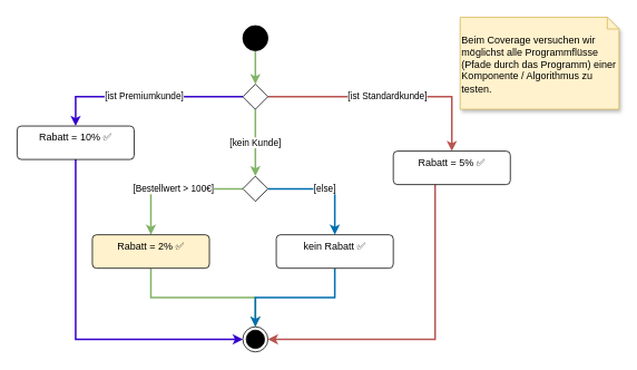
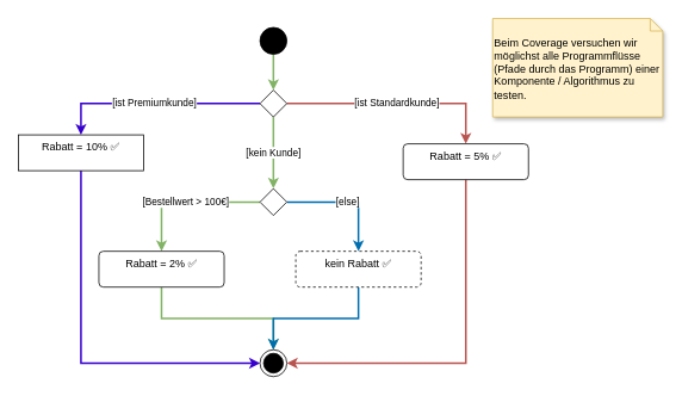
  <mxCell id="0" />
  <mxCell id="1" parent="0" />
  <mxCell id="2" style="edgeStyle=orthogonalEdgeStyle;rounded=0;orthogonalLoop=1;jettySize=auto;html=1;fillColor=#d5e8d4;strokeColor=#82b366;strokeWidth=2;" edge="1" parent="1" source="3" target="7"><mxGeometry relative="1" as="geometry" /></mxCell>
  <mxCell id="3" value="" style="ellipse;fillColor=strokeColor;html=1;" vertex="1" parent="1"><mxGeometry x="290" y="30" width="30" height="30" as="geometry" /></mxCell>
  <mxCell id="4" value="[ist Premiumkunde]" style="edgeStyle=orthogonalEdgeStyle;rounded=0;orthogonalLoop=1;jettySize=auto;html=1;fillColor=#6a00ff;strokeColor=#3700CC;strokeWidth=2;" edge="1" parent="1" source="7" target="9"><mxGeometry relative="1" as="geometry" /></mxCell>
  <mxCell id="5" value="[ist Standardkunde]" style="edgeStyle=orthogonalEdgeStyle;rounded=0;orthogonalLoop=1;jettySize=auto;html=1;fillColor=#f8cecc;strokeColor=#b85450;strokeWidth=2;" edge="1" parent="1" source="7" target="11"><mxGeometry relative="1" as="geometry" /></mxCell>
  <mxCell id="6" value="[kein Kunde]" style="edgeStyle=orthogonalEdgeStyle;rounded=0;orthogonalLoop=1;jettySize=auto;html=1;fillColor=#d5e8d4;strokeColor=#82b366;strokeWidth=2;" edge="1" parent="1" source="7" target="14"><mxGeometry relative="1" as="geometry" /></mxCell>
  <mxCell id="7" value="" style="rhombus;" vertex="1" parent="1"><mxGeometry x="290" y="100" width="30" height="30" as="geometry" /></mxCell>
  <mxCell id="8" style="edgeStyle=orthogonalEdgeStyle;rounded=0;orthogonalLoop=1;jettySize=auto;html=1;entryX=0;entryY=0.5;entryDx=0;entryDy=0;fillColor=#6a00ff;strokeColor=#3700CC;strokeWidth=2;" edge="1" parent="1" source="9" target="19"><mxGeometry relative="1" as="geometry"><Array as="points"><mxPoint x="90" y="405" /></Array></mxGeometry></mxCell>
- <mxCell id="9" value="Rabatt = 10% ✅" style="html=1;align=center;verticalAlign=top;rounded=1;absoluteArcSize=1;arcSize=10;dashed=0;whiteSpace=wrap;" vertex="1" parent="1"><mxGeometry x="20" y="150" width="140" height="40" as="geometry" /></mxCell>
+ <mxCell id="9" value="Rabatt = 10% ✅" style="html=1;align=center;verticalAlign=top;absoluteArcSize=1;arcSize=10;dashed=0;whiteSpace=wrap;rounded=0;" vertex="1" parent="1"><mxGeometry x="20" y="150" width="140" height="40" as="geometry" /></mxCell>
  <mxCell id="10" style="edgeStyle=orthogonalEdgeStyle;rounded=0;orthogonalLoop=1;jettySize=auto;html=1;entryX=1;entryY=0.5;entryDx=0;entryDy=0;fillColor=#f8cecc;strokeColor=#b85450;strokeWidth=2;" edge="1" parent="1" source="11" target="19"><mxGeometry relative="1" as="geometry"><Array as="points"><mxPoint x="520" y="405" /></Array></mxGeometry></mxCell>
- <mxCell id="11" value="Rabatt = 5% ✅" style="html=1;align=center;verticalAlign=top;rounded=1;absoluteArcSize=1;arcSize=10;dashed=0;whiteSpace=wrap;" vertex="1" parent="1"><mxGeometry x="470" y="180" width="140" height="40" as="geometry" /></mxCell>
+ <mxCell id="11" value="Rabatt = 5% ✅" style="html=1;align=center;verticalAlign=top;rounded=1;absoluteArcSize=1;arcSize=10;dashed=0;whiteSpace=wrap;" vertex="1" parent="1"><mxGeometry x="450" y="160" width="140" height="40" as="geometry" /></mxCell>
  <mxCell id="12" value="[Bestellwert &amp;gt; 100€]" style="edgeStyle=orthogonalEdgeStyle;rounded=0;orthogonalLoop=1;jettySize=auto;html=1;fillColor=#d5e8d4;strokeColor=#82b366;strokeWidth=2;" edge="1" parent="1" source="14" target="16"><mxGeometry relative="1" as="geometry" /></mxCell>
  <mxCell id="13" value="[else]" style="edgeStyle=orthogonalEdgeStyle;rounded=0;orthogonalLoop=1;jettySize=auto;html=1;fillColor=#1ba1e2;strokeColor=#006EAF;strokeWidth=2;" edge="1" parent="1" source="14" target="18"><mxGeometry relative="1" as="geometry" /></mxCell>
  <mxCell id="14" value="" style="rhombus;" vertex="1" parent="1"><mxGeometry x="290" y="210" width="30" height="30" as="geometry" /></mxCell>
  <mxCell id="15" style="edgeStyle=orthogonalEdgeStyle;rounded=0;orthogonalLoop=1;jettySize=auto;html=1;exitX=0.5;exitY=1;exitDx=0;exitDy=0;fillColor=#d5e8d4;strokeColor=#82b366;strokeWidth=2;" edge="1" parent="1" source="16" target="19"><mxGeometry relative="1" as="geometry" /></mxCell>
- <mxCell id="16" value="Rabatt = 2% ✅" style="html=1;align=center;verticalAlign=top;rounded=1;absoluteArcSize=1;arcSize=10;dashed=0;whiteSpace=wrap;fillColor=#fff2cc;" vertex="1" parent="1"><mxGeometry x="110" y="280" width="140" height="40" as="geometry" /></mxCell>
+ <mxCell id="16" value="Rabatt = 2% ✅" style="html=1;align=center;verticalAlign=top;rounded=1;absoluteArcSize=1;arcSize=10;dashed=0;whiteSpace=wrap;" vertex="1" parent="1"><mxGeometry x="110" y="280" width="140" height="40" as="geometry" /></mxCell>
  <mxCell id="17" style="edgeStyle=orthogonalEdgeStyle;rounded=0;orthogonalLoop=1;jettySize=auto;html=1;exitX=0.5;exitY=1;exitDx=0;exitDy=0;fillColor=#1ba1e2;strokeColor=#006EAF;strokeWidth=2;" edge="1" parent="1" source="18" target="19"><mxGeometry relative="1" as="geometry" /></mxCell>
- <mxCell id="18" value="kein Rabatt ✅" style="html=1;align=center;verticalAlign=top;rounded=1;absoluteArcSize=1;arcSize=10;dashed=0;whiteSpace=wrap;" vertex="1" parent="1"><mxGeometry x="330" y="280" width="140" height="40" as="geometry" /></mxCell>
+ <mxCell id="18" value="kein Rabatt ✅" style="html=1;align=center;verticalAlign=top;rounded=1;absoluteArcSize=1;arcSize=10;dashed=1;whiteSpace=wrap;" vertex="1" parent="1"><mxGeometry x="330" y="280" width="140" height="40" as="geometry" /></mxCell>
  <mxCell id="19" value="" style="ellipse;html=1;shape=endState;fillColor=strokeColor;" vertex="1" parent="1"><mxGeometry x="290" y="390" width="30" height="30" as="geometry" /></mxCell>
  <mxCell id="20" value="Beim Coverage versuchen wir möglichst alle Programmflüsse (Pfade durch das Programm) einer Komponente / Algorithmus zu testen." style="shape=note2;boundedLbl=1;whiteSpace=wrap;html=1;size=14;verticalAlign=top;align=left;fillColor=#fff2cc;strokeColor=#d6b656;shadow=1;" vertex="1" parent="1"><mxGeometry x="550" y="20" width="190" height="110" as="geometry" /></mxCell>
